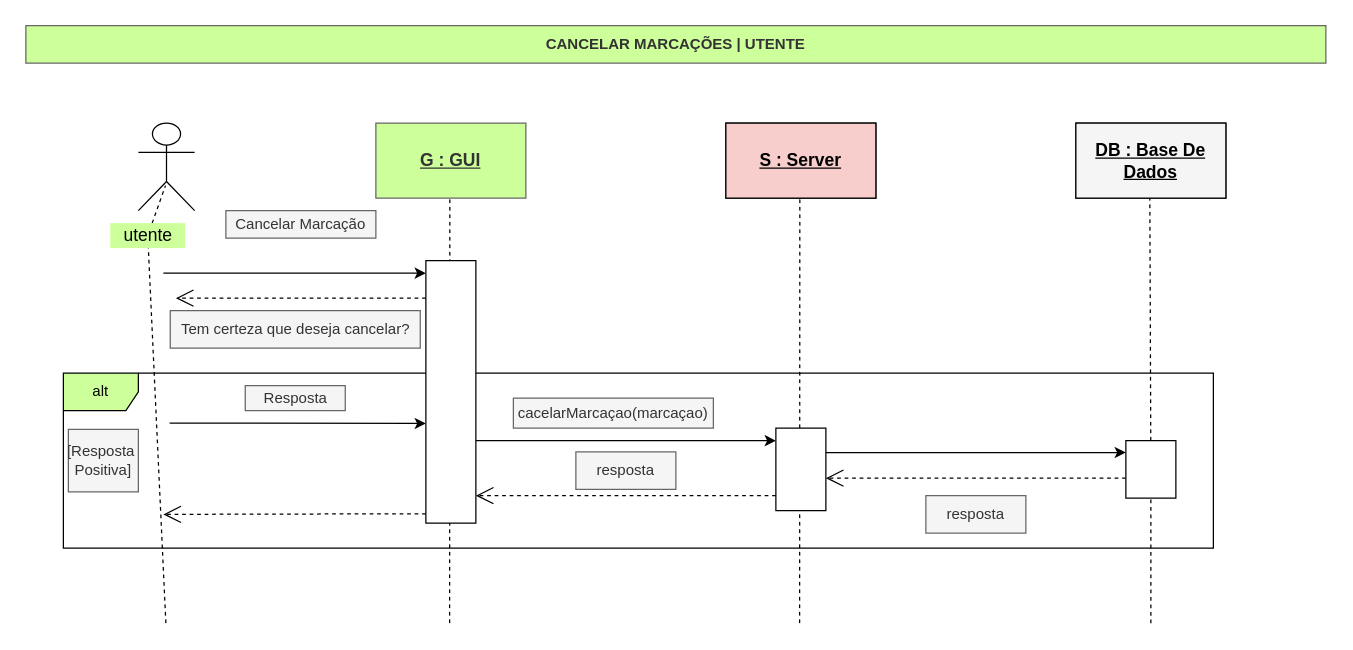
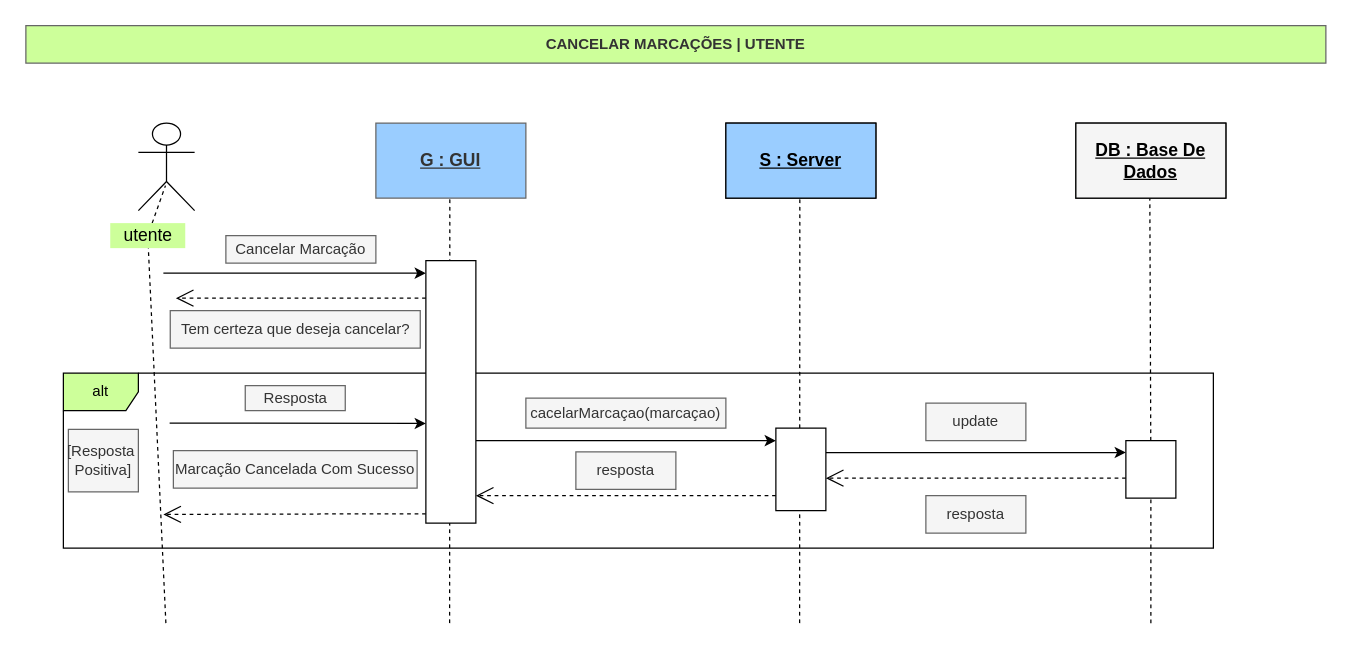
  <mxCell id="0" />
  <mxCell id="1" parent="0" />
  <mxCell id="2" value="alt" style="shape=umlFrame;whiteSpace=wrap;html=1;fillColor=#CDFF9A;" parent="1" vertex="1"><mxGeometry x="50" y="298" width="920" height="140" as="geometry" /></mxCell>
  <mxCell id="3" value="&lt;b&gt;CANCELAR MARCAÇÕES | UTENTE&lt;/b&gt;" style="text;html=1;align=center;verticalAlign=middle;whiteSpace=wrap;rounded=0;strokeColor=#666666;fontColor=#333333;fillColor=#CDFF9A;" parent="1" vertex="1"><mxGeometry x="20" y="20" width="1040" height="30" as="geometry" /></mxCell>
  <mxCell id="4" value="&lt;span style=&quot;font-size: 14px&quot;&gt;&lt;b&gt;BaseDeDados&lt;/b&gt;&lt;/span&gt;" style="rounded=0;whiteSpace=wrap;html=1;fillColor=#9AFF9A;" parent="1" vertex="1"><mxGeometry x="860" y="98" width="120" height="60" as="geometry" /></mxCell>
  <mxCell id="5" value="" style="endArrow=none;dashed=1;html=1;rounded=1;" parent="1" source="33" edge="1"><mxGeometry width="50" height="50" relative="1" as="geometry"><mxPoint x="131.67" y="878" as="sourcePoint" /><mxPoint x="131.67" y="148" as="targetPoint" /></mxGeometry></mxCell>
- <mxCell id="6" value="&lt;font style=&quot;font-size: 14px&quot;&gt;&lt;u&gt;&lt;b&gt;G : GUI&lt;/b&gt;&lt;/u&gt;&lt;/font&gt;" style="rounded=0;whiteSpace=wrap;html=1;strokeColor=#666666;fontColor=#333333;fillColor=#CDFF9A;" parent="1" vertex="1"><mxGeometry x="300" y="98" width="120" height="60" as="geometry" /></mxCell>
- <mxCell id="7" value="Cancelar Marcação" style="text;html=1;strokeColor=#666666;align=center;verticalAlign=middle;whiteSpace=wrap;rounded=0;fillColor=#f5f5f5;fontColor=#333333;" parent="1" vertex="1"><mxGeometry x="180" y="168" width="120" height="22" as="geometry" /></mxCell>
+ <mxCell id="6" value="&lt;font style=&quot;font-size: 14px&quot;&gt;&lt;u&gt;&lt;b&gt;G : GUI&lt;/b&gt;&lt;/u&gt;&lt;/font&gt;" style="rounded=0;whiteSpace=wrap;html=1;strokeColor=#666666;fontColor=#333333;fillColor=#9acdff;" parent="1" vertex="1"><mxGeometry x="300" y="98" width="120" height="60" as="geometry" /></mxCell>
+ <mxCell id="7" value="Cancelar Marcação" style="text;html=1;strokeColor=#666666;align=center;verticalAlign=middle;whiteSpace=wrap;rounded=0;fillColor=#f5f5f5;fontColor=#333333;" parent="1" vertex="1"><mxGeometry x="180" y="188" width="120" height="22" as="geometry" /></mxCell>
  <mxCell id="8" value="" style="endArrow=none;dashed=1;html=1;rounded=1;" parent="1" edge="1"><mxGeometry width="50" height="50" relative="1" as="geometry"><mxPoint x="359" y="498" as="sourcePoint" /><mxPoint x="359.17" y="158" as="targetPoint" /></mxGeometry></mxCell>
  <mxCell id="9" value="" style="endArrow=none;dashed=1;html=1;rounded=1;" parent="1" edge="1"><mxGeometry width="50" height="50" relative="1" as="geometry"><mxPoint x="639" y="498" as="sourcePoint" /><mxPoint x="639.17" y="148" as="targetPoint" /></mxGeometry></mxCell>
  <mxCell id="10" value="" style="endArrow=none;dashed=1;html=1;rounded=1;" parent="1" source="30" edge="1"><mxGeometry width="50" height="50" relative="1" as="geometry"><mxPoint x="919.17" y="748" as="sourcePoint" /><mxPoint x="919.17" y="158" as="targetPoint" /></mxGeometry></mxCell>
  <mxCell id="11" value="" style="shape=umlActor;verticalLabelPosition=bottom;verticalAlign=top;html=1;outlineConnect=0;" parent="1" vertex="1"><mxGeometry x="110" y="98" width="45" height="70" as="geometry" /></mxCell>
  <mxCell id="12" value="&lt;font style=&quot;font-size: 14px&quot;&gt;Server&lt;/font&gt;" style="rounded=0;whiteSpace=wrap;html=1;fillColor=#9ACDFF;" parent="1" vertex="1"><mxGeometry x="580" y="98" width="120" height="60" as="geometry" /></mxCell>
  <mxCell id="13" value="" style="endArrow=classic;html=1;" parent="1" edge="1"><mxGeometry width="50" height="50" relative="1" as="geometry"><mxPoint x="130" y="218" as="sourcePoint" /><mxPoint x="340" y="218" as="targetPoint" /></mxGeometry></mxCell>
  <mxCell id="14" value="" style="endArrow=open;endFill=1;endSize=12;html=1;dashed=1;" parent="1" edge="1"><mxGeometry width="160" relative="1" as="geometry"><mxPoint x="340" y="238" as="sourcePoint" /><mxPoint x="140" y="238" as="targetPoint" /></mxGeometry></mxCell>
  <mxCell id="15" value="Tem certeza que deseja cancelar?" style="text;html=1;strokeColor=#666666;align=center;verticalAlign=middle;whiteSpace=wrap;rounded=0;fillColor=#f5f5f5;fontColor=#333333;" parent="1" vertex="1"><mxGeometry x="135.5" y="248" width="200" height="30" as="geometry" /></mxCell>
  <mxCell id="16" value="Resposta" style="text;html=1;strokeColor=#666666;align=center;verticalAlign=middle;whiteSpace=wrap;rounded=0;fillColor=#f5f5f5;fontColor=#333333;" parent="1" vertex="1"><mxGeometry x="195.5" y="308" width="80" height="20" as="geometry" /></mxCell>
  <mxCell id="17" value="" style="endArrow=classic;html=1;" parent="1" edge="1"><mxGeometry width="50" height="50" relative="1" as="geometry"><mxPoint x="380" y="352" as="sourcePoint" /><mxPoint x="620" y="352" as="targetPoint" /></mxGeometry></mxCell>
- <mxCell id="18" value="cacelarMarcaçao(marcaçao)" style="text;html=1;strokeColor=#666666;align=center;verticalAlign=middle;whiteSpace=wrap;rounded=0;fillColor=#f5f5f5;fontColor=#333333;" parent="1" vertex="1"><mxGeometry x="410" y="318" width="160" height="24" as="geometry" /></mxCell>
+ <mxCell id="18" value="cacelarMarcaçao(marcaçao)" style="text;html=1;strokeColor=#666666;align=center;verticalAlign=middle;whiteSpace=wrap;rounded=0;fillColor=#f5f5f5;fontColor=#333333;" parent="1" vertex="1"><mxGeometry x="420" y="318" width="160" height="24" as="geometry" /></mxCell>
  <mxCell id="19" value="" style="endArrow=classic;html=1;" parent="1" edge="1"><mxGeometry width="50" height="50" relative="1" as="geometry"><mxPoint x="660" y="361.5" as="sourcePoint" /><mxPoint x="900" y="361.5" as="targetPoint" /></mxGeometry></mxCell>
+ <mxCell id="20" value="update" style="text;html=1;strokeColor=#666666;align=center;verticalAlign=middle;whiteSpace=wrap;rounded=0;fillColor=#f5f5f5;fontColor=#333333;" parent="1" vertex="1"><mxGeometry x="740" y="322" width="80" height="30" as="geometry" /></mxCell>
  <mxCell id="21" value="" style="endArrow=open;endFill=1;endSize=12;html=1;dashed=1;" parent="1" edge="1"><mxGeometry width="160" relative="1" as="geometry"><mxPoint x="900" y="382" as="sourcePoint" /><mxPoint x="660" y="382" as="targetPoint" /></mxGeometry></mxCell>
  <mxCell id="22" value="resposta" style="text;html=1;strokeColor=#666666;align=center;verticalAlign=middle;whiteSpace=wrap;rounded=0;fillColor=#f5f5f5;fontColor=#333333;" parent="1" vertex="1"><mxGeometry x="740" y="396" width="80" height="30" as="geometry" /></mxCell>
  <mxCell id="23" value="" style="endArrow=open;endFill=1;endSize=12;html=1;dashed=1;" parent="1" edge="1"><mxGeometry width="160" relative="1" as="geometry"><mxPoint x="620" y="396" as="sourcePoint" /><mxPoint x="380" y="396" as="targetPoint" /></mxGeometry></mxCell>
  <mxCell id="24" value="resposta" style="text;html=1;strokeColor=#666666;align=center;verticalAlign=middle;whiteSpace=wrap;rounded=0;fillColor=#f5f5f5;fontColor=#333333;" parent="1" vertex="1"><mxGeometry x="460" y="361" width="80" height="30" as="geometry" /></mxCell>
  <mxCell id="25" value="" style="endArrow=open;endFill=1;endSize=12;html=1;dashed=1;" parent="1" edge="1"><mxGeometry width="160" relative="1" as="geometry"><mxPoint x="340" y="410.5" as="sourcePoint" /><mxPoint x="130" y="411" as="targetPoint" /></mxGeometry></mxCell>
+ <mxCell id="26" value="Marcação Cancelada Com Sucesso" style="text;html=1;strokeColor=#666666;align=center;verticalAlign=middle;whiteSpace=wrap;rounded=0;fillColor=#f5f5f5;fontColor=#333333;" parent="1" vertex="1"><mxGeometry x="138" y="360" width="195" height="30" as="geometry" /></mxCell>
  <mxCell id="27" value="[Resposta&amp;nbsp;&lt;br&gt;Positiva]" style="text;html=1;strokeColor=#666666;align=center;verticalAlign=middle;whiteSpace=wrap;rounded=0;fillColor=#f5f5f5;fontColor=#333333;" parent="1" vertex="1"><mxGeometry x="54" y="343" width="56" height="50" as="geometry" /></mxCell>
  <mxCell id="28" value="" style="rounded=0;whiteSpace=wrap;html=1;" parent="1" vertex="1"><mxGeometry x="340" y="208" width="40" height="210" as="geometry" /></mxCell>
  <mxCell id="29" value="" style="rounded=0;whiteSpace=wrap;html=1;" parent="1" vertex="1"><mxGeometry x="620" y="342" width="40" height="66" as="geometry" /></mxCell>
  <mxCell id="30" value="" style="rounded=0;whiteSpace=wrap;html=1;" parent="1" vertex="1"><mxGeometry x="900" y="352" width="40" height="46" as="geometry" /></mxCell>
  <mxCell id="31" value="" style="endArrow=none;dashed=1;html=1;rounded=1;" parent="1" target="30" edge="1"><mxGeometry width="50" height="50" relative="1" as="geometry"><mxPoint x="920" y="498" as="sourcePoint" /><mxPoint x="919.17" y="158" as="targetPoint" /></mxGeometry></mxCell>
  <mxCell id="32" value="" style="endArrow=classic;html=1;" parent="1" edge="1"><mxGeometry width="50" height="50" relative="1" as="geometry"><mxPoint x="135" y="338" as="sourcePoint" /><mxPoint x="340" y="338.29" as="targetPoint" /></mxGeometry></mxCell>
  <mxCell id="33" value="&lt;font style=&quot;font-size: 14px&quot;&gt;utente&lt;/font&gt;" style="text;html=1;align=center;verticalAlign=middle;whiteSpace=wrap;rounded=0;fillColor=#CDFF9A;" parent="1" vertex="1"><mxGeometry x="87.5" y="178" width="60" height="20" as="geometry" /></mxCell>
  <mxCell id="34" value="" style="endArrow=none;dashed=1;html=1;rounded=1;" parent="1" target="33" edge="1"><mxGeometry width="50" height="50" relative="1" as="geometry"><mxPoint x="132" y="498" as="sourcePoint" /><mxPoint x="131.67" y="148" as="targetPoint" /></mxGeometry></mxCell>
- <mxCell id="35" value="&lt;font style=&quot;font-size: 14px&quot;&gt;&lt;b&gt;&lt;u&gt;S : Server&lt;/u&gt;&lt;/b&gt;&lt;/font&gt;" style="rounded=0;whiteSpace=wrap;html=1;fillColor=#f8cecc;" vertex="1" parent="1"><mxGeometry x="580" y="98" width="120" height="60" as="geometry" /></mxCell>
+ <mxCell id="35" value="&lt;font style=&quot;font-size: 14px&quot;&gt;&lt;b&gt;&lt;u&gt;S : Server&lt;/u&gt;&lt;/b&gt;&lt;/font&gt;" style="rounded=0;whiteSpace=wrap;html=1;fillColor=#9ACDFF;" vertex="1" parent="1"><mxGeometry x="580" y="98" width="120" height="60" as="geometry" /></mxCell>
  <mxCell id="36" value="&lt;span style=&quot;font-size: 14px&quot;&gt;&lt;b&gt;&lt;u&gt;DB : Base De Dados&lt;/u&gt;&lt;/b&gt;&lt;/span&gt;" style="rounded=0;whiteSpace=wrap;html=1;fillColor=#f5f5f5;" vertex="1" parent="1"><mxGeometry x="860" y="98" width="120" height="60" as="geometry" /></mxCell>
